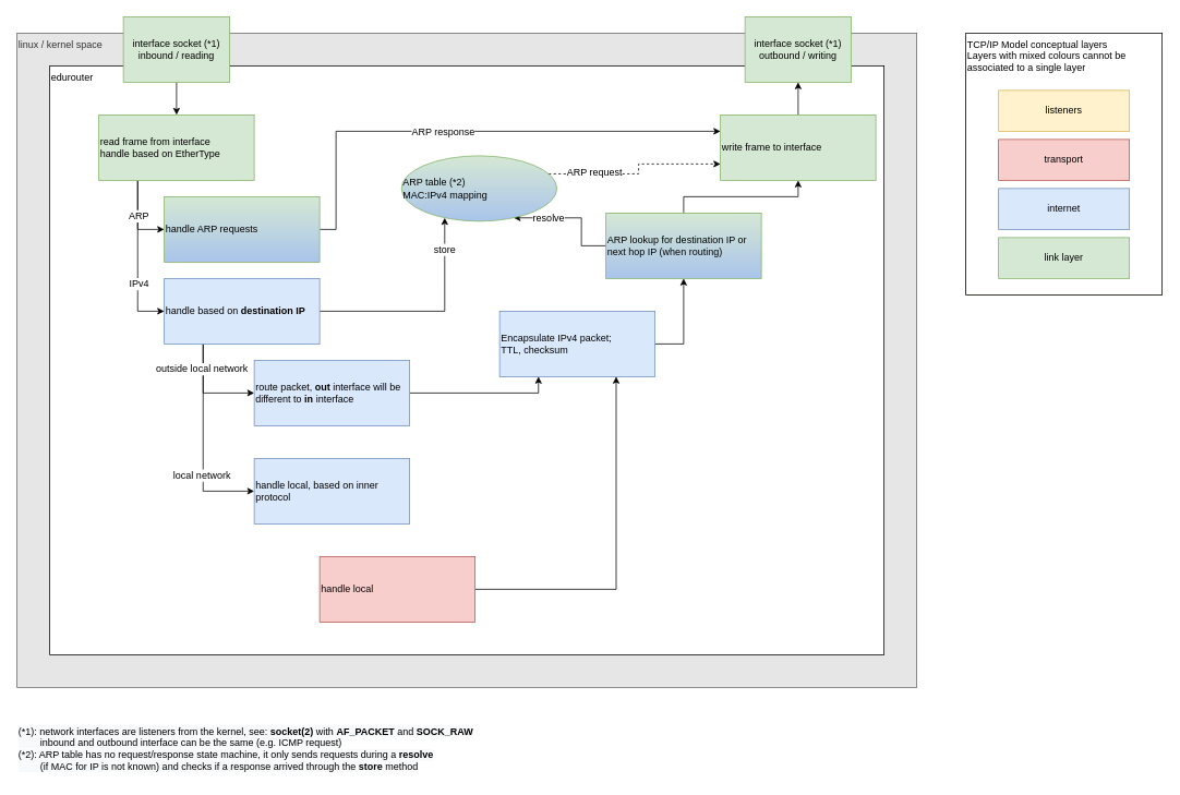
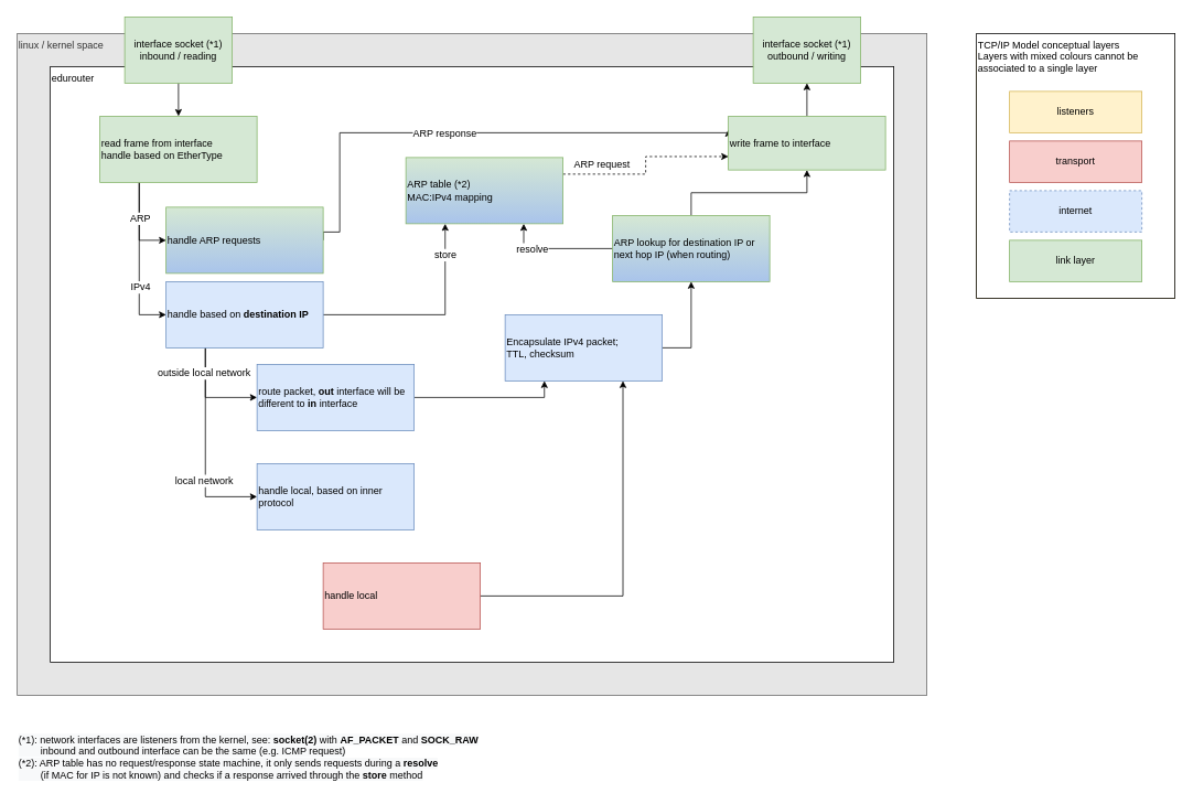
  <mxCell id="0" />
  <mxCell id="1" parent="0" />
  <mxCell id="2" value="linux / kernel space" style="rounded=0;whiteSpace=wrap;html=1;align=left;verticalAlign=top;fillColor=#E6E6E6;fontColor=#333333;strokeColor=#666666;" parent="1" vertex="1"><mxGeometry x="20" y="40" width="1100" height="800" as="geometry" /></mxCell>
  <mxCell id="3" value="edurouter" style="rounded=0;whiteSpace=wrap;html=1;verticalAlign=top;align=left;" parent="1" vertex="1"><mxGeometry x="60" y="80" width="1020" height="720" as="geometry" /></mxCell>
  <mxCell id="4" style="edgeStyle=orthogonalEdgeStyle;rounded=0;orthogonalLoop=1;jettySize=auto;html=1;exitX=0.5;exitY=1;exitDx=0;exitDy=0;entryX=0.5;entryY=0;entryDx=0;entryDy=0;" parent="1" source="5" target="18" edge="1"><mxGeometry relative="1" as="geometry" /></mxCell>
  <mxCell id="5" value="interface&amp;nbsp;socket (*1)&lt;br&gt;inbound / reading" style="rounded=0;whiteSpace=wrap;html=1;fillColor=#d5e8d4;strokeColor=#82b366;" parent="1" vertex="1"><mxGeometry x="150" y="20" width="130" height="80" as="geometry" /></mxCell>
  <mxCell id="6" value="interface socket (*1)&lt;br&gt;outbound / writing" style="rounded=0;whiteSpace=wrap;html=1;fillColor=#d5e8d4;strokeColor=#82b366;" parent="1" vertex="1"><mxGeometry x="910" y="20" width="130" height="80" as="geometry" /></mxCell>
  <mxCell id="7" value="&lt;span style=&quot;color: rgb(0, 0, 0); font-family: Helvetica; font-size: 12px; font-style: normal; font-variant-ligatures: normal; font-variant-caps: normal; font-weight: 400; letter-spacing: normal; orphans: 2; text-indent: 0px; text-transform: none; widows: 2; word-spacing: 0px; -webkit-text-stroke-width: 0px; background-color: rgb(248, 249, 250); text-decoration-thickness: initial; text-decoration-style: initial; text-decoration-color: initial; float: none; display: inline !important;&quot;&gt;(*1): network interfaces are listeners from the kernel, see: &lt;/span&gt;&lt;span style=&quot;color: rgb(0, 0, 0); font-family: Helvetica; font-size: 12px; font-style: normal; font-variant-ligatures: normal; font-variant-caps: normal; letter-spacing: normal; orphans: 2; text-indent: 0px; text-transform: none; widows: 2; word-spacing: 0px; -webkit-text-stroke-width: 0px; background-color: rgb(248, 249, 250); text-decoration-thickness: initial; text-decoration-style: initial; text-decoration-color: initial; float: none; display: inline !important;&quot;&gt;&lt;b&gt;socket(2)&lt;/b&gt;&lt;/span&gt;&lt;span style=&quot;color: rgb(0, 0, 0); font-family: Helvetica; font-size: 12px; font-style: normal; font-variant-ligatures: normal; font-variant-caps: normal; font-weight: 400; letter-spacing: normal; orphans: 2; text-indent: 0px; text-transform: none; widows: 2; word-spacing: 0px; -webkit-text-stroke-width: 0px; background-color: rgb(248, 249, 250); text-decoration-thickness: initial; text-decoration-style: initial; text-decoration-color: initial; float: none; display: inline !important;&quot;&gt; with &lt;/span&gt;&lt;span style=&quot;color: rgb(0, 0, 0); font-family: Helvetica; font-size: 12px; font-style: normal; font-variant-ligatures: normal; font-variant-caps: normal; letter-spacing: normal; orphans: 2; text-indent: 0px; text-transform: none; widows: 2; word-spacing: 0px; -webkit-text-stroke-width: 0px; background-color: rgb(248, 249, 250); text-decoration-thickness: initial; text-decoration-style: initial; text-decoration-color: initial; float: none; display: inline !important;&quot;&gt;&lt;b&gt;AF_PACKET&lt;/b&gt;&lt;/span&gt;&lt;span style=&quot;color: rgb(0, 0, 0); font-family: Helvetica; font-size: 12px; font-style: normal; font-variant-ligatures: normal; font-variant-caps: normal; font-weight: 400; letter-spacing: normal; orphans: 2; text-indent: 0px; text-transform: none; widows: 2; word-spacing: 0px; -webkit-text-stroke-width: 0px; background-color: rgb(248, 249, 250); text-decoration-thickness: initial; text-decoration-style: initial; text-decoration-color: initial; float: none; display: inline !important;&quot;&gt; and &lt;/span&gt;&lt;span style=&quot;color: rgb(0, 0, 0); font-family: Helvetica; font-size: 12px; font-style: normal; font-variant-ligatures: normal; font-variant-caps: normal; letter-spacing: normal; orphans: 2; text-indent: 0px; text-transform: none; widows: 2; word-spacing: 0px; -webkit-text-stroke-width: 0px; background-color: rgb(248, 249, 250); text-decoration-thickness: initial; text-decoration-style: initial; text-decoration-color: initial; float: none; display: inline !important;&quot;&gt;&lt;b&gt;SOCK_RAW&lt;/b&gt;&lt;br&gt;&lt;span style=&quot;font-weight: 400; white-space: pre;&quot;&gt;&#09;&lt;/span&gt;inbound and outbound interface can be the same (e.g. ICMP request)&lt;br&gt;(*2): ARP table has no request/response state machine, it only sends requests during a &lt;/span&gt;&lt;span style=&quot;color: rgb(0, 0, 0); font-family: Helvetica; font-size: 12px; font-style: normal; font-variant-ligatures: normal; font-variant-caps: normal; letter-spacing: normal; orphans: 2; text-indent: 0px; text-transform: none; widows: 2; word-spacing: 0px; -webkit-text-stroke-width: 0px; background-color: rgb(248, 249, 250); text-decoration-thickness: initial; text-decoration-style: initial; text-decoration-color: initial; float: none; display: inline !important;&quot;&gt;&lt;b&gt;resolve&lt;/b&gt;&lt;br&gt;&lt;span style=&quot;font-weight: 400; white-space: pre;&quot;&gt;&#09;&lt;/span&gt;(if MAC for IP is not known) and checks if a response arrived through the &lt;b&gt;store&lt;/b&gt; method&lt;br&gt;&lt;/span&gt;" style="text;html=1;strokeColor=none;fillColor=none;align=left;verticalAlign=top;whiteSpace=wrap;rounded=0;" parent="1" vertex="1"><mxGeometry x="20" y="880" width="580" height="70" as="geometry" /></mxCell>
  <mxCell id="8" value="" style="group;fillColor=#fff2cc;strokeColor=#d6b656;" parent="1" vertex="1" connectable="0"><mxGeometry x="1180" y="60" width="240" height="300" as="geometry" /></mxCell>
  <mxCell id="9" value="TCP/IP Model conceptual layers&lt;br&gt;Layers with mixed colours cannot be associated to a single layer" style="rounded=0;whiteSpace=wrap;html=1;verticalAlign=top;align=left;" parent="8" vertex="1"><mxGeometry y="-20" width="240" height="320" as="geometry" /></mxCell>
  <mxCell id="10" value="link layer" style="rounded=0;whiteSpace=wrap;html=1;fillColor=#d5e8d4;strokeColor=#82b366;" parent="8" vertex="1"><mxGeometry x="40" y="230" width="160" height="50" as="geometry" /></mxCell>
- <mxCell id="11" value="internet" style="rounded=0;whiteSpace=wrap;html=1;fillColor=#dae8fc;strokeColor=#6c8ebf;" parent="8" vertex="1"><mxGeometry x="40" y="170" width="160" height="50" as="geometry" /></mxCell>
+ <mxCell id="11" value="internet" style="rounded=0;whiteSpace=wrap;html=1;fillColor=#dae8fc;strokeColor=#6c8ebf;dashed=1;" parent="8" vertex="1"><mxGeometry x="40" y="170" width="160" height="50" as="geometry" /></mxCell>
  <mxCell id="12" value="transport" style="rounded=0;whiteSpace=wrap;html=1;fillColor=#f8cecc;strokeColor=#b85450;" parent="8" vertex="1"><mxGeometry x="40" y="110" width="160" height="50" as="geometry" /></mxCell>
  <mxCell id="13" value="listeners" style="rounded=0;whiteSpace=wrap;html=1;fillColor=#fff2cc;strokeColor=#d6b656;" parent="8" vertex="1"><mxGeometry x="40" y="50" width="160" height="50" as="geometry" /></mxCell>
  <mxCell id="14" style="edgeStyle=orthogonalEdgeStyle;rounded=0;orthogonalLoop=1;jettySize=auto;html=1;exitX=0.25;exitY=1;exitDx=0;exitDy=0;entryX=0;entryY=0.5;entryDx=0;entryDy=0;" parent="1" source="18" target="21" edge="1"><mxGeometry relative="1" as="geometry" /></mxCell>
  <mxCell id="15" style="edgeStyle=orthogonalEdgeStyle;rounded=0;orthogonalLoop=1;jettySize=auto;html=1;exitX=0.25;exitY=1;exitDx=0;exitDy=0;entryX=0;entryY=0.5;entryDx=0;entryDy=0;" parent="1" source="18" target="28" edge="1"><mxGeometry relative="1" as="geometry" /></mxCell>
  <mxCell id="16" value="IPv4" style="edgeLabel;html=1;align=center;verticalAlign=middle;resizable=0;points=[];fontSize=12;" parent="15" vertex="1" connectable="0"><mxGeometry x="0.309" y="1" relative="1" as="geometry"><mxPoint as="offset" /></mxGeometry></mxCell>
  <mxCell id="17" value="ARP" style="edgeLabel;html=1;align=center;verticalAlign=middle;resizable=0;points=[];fontSize=12;" parent="15" vertex="1" connectable="0"><mxGeometry x="-0.553" y="1" relative="1" as="geometry"><mxPoint as="offset" /></mxGeometry></mxCell>
  <mxCell id="18" value="read frame from interface&lt;br&gt;&lt;div style=&quot;&quot;&gt;&lt;span style=&quot;background-color: initial;&quot;&gt;handle based on EtherType&lt;/span&gt;&lt;/div&gt;" style="rounded=0;whiteSpace=wrap;html=1;fillColor=#d5e8d4;strokeColor=#82b366;align=left;" parent="1" vertex="1"><mxGeometry x="120" y="140" width="190" height="80" as="geometry" /></mxCell>
  <mxCell id="19" style="edgeStyle=orthogonalEdgeStyle;rounded=0;orthogonalLoop=1;jettySize=auto;html=1;exitX=1;exitY=0.5;exitDx=0;exitDy=0;entryX=0;entryY=0.25;entryDx=0;entryDy=0;" edge="1" parent="1" source="21" target="37"><mxGeometry relative="1" as="geometry"><Array as="points"><mxPoint x="410" y="280" /><mxPoint x="410" y="160" /></Array></mxGeometry></mxCell>
  <mxCell id="20" value="ARP response" style="edgeLabel;html=1;align=center;verticalAlign=middle;resizable=0;points=[];fontSize=12;" vertex="1" connectable="0" parent="19"><mxGeometry x="-0.151" y="4" relative="1" as="geometry"><mxPoint x="11" y="4" as="offset" /></mxGeometry></mxCell>
- <mxCell id="21" value="handle ARP requests" style="rounded=0;whiteSpace=wrap;html=1;fillColor=#d5e8d4;strokeColor=#82b366;align=left;gradientDirection=south;gradientColor=#A9C4EB;" parent="1" vertex="1"><mxGeometry x="200" y="240" width="190" height="80" as="geometry" /></mxCell>
+ <mxCell id="21" value="handle ARP requests" style="rounded=0;whiteSpace=wrap;html=1;fillColor=#d5e8d4;strokeColor=#82b366;align=left;gradientDirection=south;gradientColor=#A9C4EB;" parent="1" vertex="1"><mxGeometry x="200" y="250" width="190" height="80" as="geometry" /></mxCell>
  <mxCell id="22" style="edgeStyle=orthogonalEdgeStyle;rounded=0;orthogonalLoop=1;jettySize=auto;html=1;exitX=0.25;exitY=1;exitDx=0;exitDy=0;entryX=0;entryY=0.5;entryDx=0;entryDy=0;" parent="1" source="28" target="29" edge="1"><mxGeometry relative="1" as="geometry" /></mxCell>
  <mxCell id="23" value="&lt;span style=&quot;font-size: 12px;&quot;&gt;local network&lt;/span&gt;" style="edgeLabel;html=1;align=center;verticalAlign=middle;resizable=0;points=[];" parent="22" vertex="1" connectable="0"><mxGeometry x="-0.093" y="-1" relative="1" as="geometry"><mxPoint x="-1" y="50" as="offset" /></mxGeometry></mxCell>
  <mxCell id="24" style="edgeStyle=orthogonalEdgeStyle;rounded=0;orthogonalLoop=1;jettySize=auto;html=1;exitX=0.25;exitY=1;exitDx=0;exitDy=0;entryX=0;entryY=0.5;entryDx=0;entryDy=0;" parent="1" source="28" target="33" edge="1"><mxGeometry relative="1" as="geometry" /></mxCell>
  <mxCell id="25" value="outside local network" style="edgeLabel;html=1;align=center;verticalAlign=middle;resizable=0;points=[];fontSize=12;" parent="24" vertex="1" connectable="0"><mxGeometry x="-0.69" y="3" relative="1" as="geometry"><mxPoint x="-5" y="11" as="offset" /></mxGeometry></mxCell>
  <mxCell id="26" style="edgeStyle=orthogonalEdgeStyle;rounded=0;orthogonalLoop=1;jettySize=auto;html=1;exitX=1;exitY=0.5;exitDx=0;exitDy=0;entryX=0.25;entryY=1;entryDx=0;entryDy=0;" parent="1" source="28" target="44" edge="1"><mxGeometry relative="1" as="geometry" /></mxCell>
  <mxCell id="27" value="store" style="edgeLabel;html=1;align=center;verticalAlign=middle;resizable=0;points=[];fontSize=12;" parent="26" vertex="1" connectable="0"><mxGeometry x="0.716" y="1" relative="1" as="geometry"><mxPoint x="1" y="1" as="offset" /></mxGeometry></mxCell>
  <mxCell id="28" value="handle based on &lt;b&gt;destination IP&lt;/b&gt;" style="rounded=0;whiteSpace=wrap;html=1;fillColor=#dae8fc;strokeColor=#6c8ebf;align=left;" parent="1" vertex="1"><mxGeometry x="200" y="340" width="190" height="80" as="geometry" /></mxCell>
  <mxCell id="29" value="handle local, based on inner protocol" style="rounded=0;whiteSpace=wrap;html=1;fillColor=#dae8fc;strokeColor=#6c8ebf;align=left;" parent="1" vertex="1"><mxGeometry x="310" y="560" width="190" height="80" as="geometry" /></mxCell>
  <mxCell id="30" style="edgeStyle=orthogonalEdgeStyle;rounded=0;orthogonalLoop=1;jettySize=auto;html=1;exitX=1;exitY=0.5;exitDx=0;exitDy=0;entryX=0.75;entryY=1;entryDx=0;entryDy=0;" parent="1" source="31" target="35" edge="1"><mxGeometry relative="1" as="geometry" /></mxCell>
  <mxCell id="31" value="handle local" style="rounded=0;whiteSpace=wrap;html=1;fillColor=#f8cecc;strokeColor=#b85450;align=left;" parent="1" vertex="1"><mxGeometry x="390" y="680" width="190" height="80" as="geometry" /></mxCell>
  <mxCell id="32" style="edgeStyle=orthogonalEdgeStyle;rounded=0;orthogonalLoop=1;jettySize=auto;html=1;exitX=1;exitY=0.5;exitDx=0;exitDy=0;entryX=0.25;entryY=1;entryDx=0;entryDy=0;" parent="1" source="33" target="35" edge="1"><mxGeometry relative="1" as="geometry" /></mxCell>
  <mxCell id="33" value="route packet, &lt;b&gt;out&lt;/b&gt; interface will be different to &lt;b&gt;in&lt;/b&gt; interface" style="rounded=0;whiteSpace=wrap;html=1;fillColor=#dae8fc;strokeColor=#6c8ebf;align=left;" parent="1" vertex="1"><mxGeometry x="310" y="440" width="190" height="80" as="geometry" /></mxCell>
  <mxCell id="34" style="edgeStyle=orthogonalEdgeStyle;rounded=0;orthogonalLoop=1;jettySize=auto;html=1;exitX=1;exitY=0.5;exitDx=0;exitDy=0;entryX=0.5;entryY=1;entryDx=0;entryDy=0;" parent="1" source="35" target="41" edge="1"><mxGeometry relative="1" as="geometry" /></mxCell>
  <mxCell id="35" value="Encapsulate IPv4 packet;&lt;br&gt;TTL, checksum" style="rounded=0;whiteSpace=wrap;html=1;fillColor=#dae8fc;strokeColor=#6c8ebf;align=left;" parent="1" vertex="1"><mxGeometry x="610" y="380" width="190" height="80" as="geometry" /></mxCell>
  <mxCell id="36" style="edgeStyle=orthogonalEdgeStyle;rounded=0;orthogonalLoop=1;jettySize=auto;html=1;exitX=0.5;exitY=0;exitDx=0;exitDy=0;entryX=0.5;entryY=1;entryDx=0;entryDy=0;" parent="1" source="37" target="6" edge="1"><mxGeometry relative="1" as="geometry" /></mxCell>
- <mxCell id="37" value="write frame to interface" style="rounded=0;whiteSpace=wrap;html=1;fillColor=#d5e8d4;strokeColor=#82b366;align=left;" parent="1" vertex="1"><mxGeometry x="880" y="140" width="190" height="80" as="geometry" /></mxCell>
+ <mxCell id="37" value="write frame to interface" style="rounded=0;whiteSpace=wrap;html=1;fillColor=#d5e8d4;strokeColor=#82b366;align=left;" parent="1" vertex="1"><mxGeometry x="880" y="140" width="190" height="65" as="geometry" /></mxCell>
  <mxCell id="38" value="" style="edgeStyle=orthogonalEdgeStyle;rounded=0;orthogonalLoop=1;jettySize=auto;html=1;" parent="1" source="41" target="37" edge="1"><mxGeometry relative="1" as="geometry" /></mxCell>
  <mxCell id="39" style="edgeStyle=orthogonalEdgeStyle;rounded=0;orthogonalLoop=1;jettySize=auto;html=1;exitX=0;exitY=0.5;exitDx=0;exitDy=0;entryX=0.75;entryY=1;entryDx=0;entryDy=0;" parent="1" source="41" target="44" edge="1"><mxGeometry relative="1" as="geometry" /></mxCell>
  <mxCell id="40" value="resolve" style="edgeLabel;html=1;align=center;verticalAlign=middle;resizable=0;points=[];fontSize=12;" parent="39" vertex="1" connectable="0"><mxGeometry x="0.447" y="-1" relative="1" as="geometry"><mxPoint x="1" y="1" as="offset" /></mxGeometry></mxCell>
  <mxCell id="41" value="ARP lookup for destination IP or next hop IP (when routing)" style="rounded=0;whiteSpace=wrap;html=1;fillColor=#d5e8d4;strokeColor=#82b366;align=left;gradientColor=#A9C4EB;" parent="1" vertex="1"><mxGeometry x="740" y="260" width="190" height="80" as="geometry" /></mxCell>
  <mxCell id="42" style="edgeStyle=orthogonalEdgeStyle;rounded=0;orthogonalLoop=1;jettySize=auto;html=1;exitX=1;exitY=0.25;exitDx=0;exitDy=0;entryX=0;entryY=0.75;entryDx=0;entryDy=0;dashed=1;" edge="1" parent="1" source="44" target="37"><mxGeometry relative="1" as="geometry" /></mxCell>
  <mxCell id="43" value="ARP request" style="edgeLabel;html=1;align=center;verticalAlign=middle;resizable=0;points=[];fontSize=12;" vertex="1" connectable="0" parent="42"><mxGeometry x="0.391" y="-4" relative="1" as="geometry"><mxPoint x="-86" y="6" as="offset" /></mxGeometry></mxCell>
- <mxCell id="44" value="ARP table (*2)&lt;br&gt;MAC:IPv4 mapping" style="ellipse;whiteSpace=wrap;html=1;fillColor=#d5e8d4;strokeColor=#82b366;align=left;gradientColor=#A9C4EB;" parent="1" vertex="1"><mxGeometry x="490" y="190" width="190" height="80" as="geometry" /></mxCell>
+ <mxCell id="44" value="ARP table (*2)&lt;br&gt;MAC:IPv4 mapping" style="rounded=0;whiteSpace=wrap;html=1;fillColor=#d5e8d4;strokeColor=#82b366;align=left;gradientColor=#A9C4EB;" parent="1" vertex="1"><mxGeometry x="490" y="190" width="190" height="80" as="geometry" /></mxCell>
